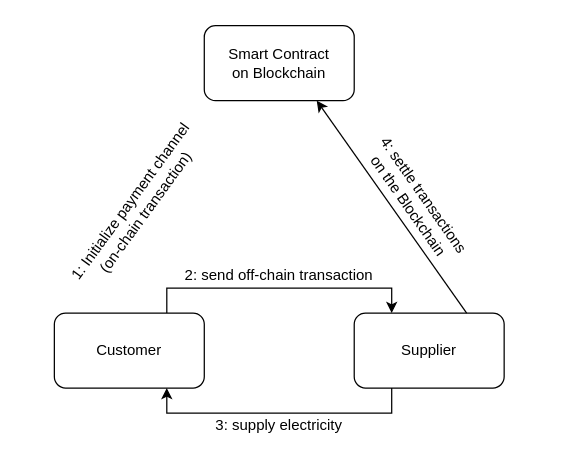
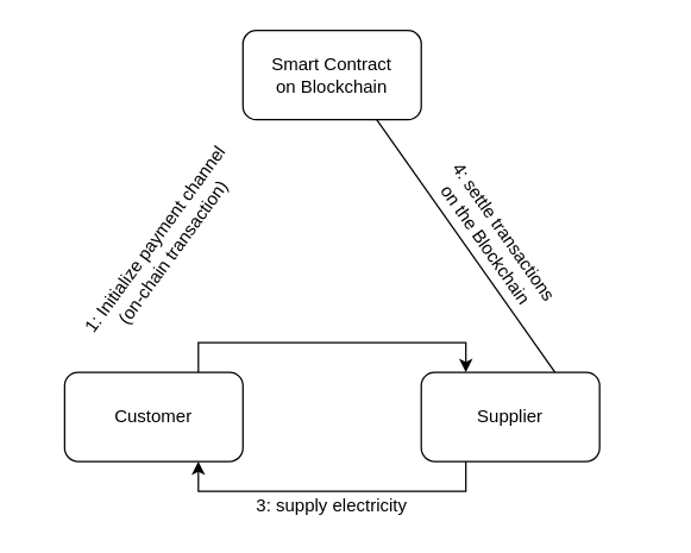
  <mxCell id="0" />
  <mxCell id="1" parent="0" />
  <mxCell id="2" value="Smart Contract&lt;br&gt;on Blockchain&lt;br&gt;" style="rounded=1;whiteSpace=wrap;html=1;" vertex="1" parent="1"><mxGeometry x="163" y="20" width="120" height="60" as="geometry" /></mxCell>
  <mxCell id="3" style="edgeStyle=orthogonalEdgeStyle;orthogonalLoop=1;jettySize=auto;html=1;exitX=0.75;exitY=0;exitDx=0;exitDy=0;entryX=0.25;entryY=0;entryDx=0;entryDy=0;rounded=0;" edge="1" parent="1" source="4" target="6"><mxGeometry relative="1" as="geometry"><Array as="points"><mxPoint x="133" y="230" /><mxPoint x="313" y="230" /></Array></mxGeometry></mxCell>
  <mxCell id="4" value="Customer" style="rounded=1;whiteSpace=wrap;html=1;" vertex="1" parent="1"><mxGeometry x="43" y="250" width="120" height="60" as="geometry" /></mxCell>
  <mxCell id="5" style="edgeStyle=orthogonalEdgeStyle;rounded=0;orthogonalLoop=1;jettySize=auto;html=1;exitX=0.25;exitY=1;exitDx=0;exitDy=0;entryX=0.75;entryY=1;entryDx=0;entryDy=0;" edge="1" parent="1" source="6" target="4"><mxGeometry relative="1" as="geometry" /></mxCell>
  <mxCell id="6" value="Supplier" style="rounded=1;whiteSpace=wrap;html=1;" vertex="1" parent="1"><mxGeometry x="283" y="250" width="120" height="60" as="geometry" /></mxCell>
- <mxCell id="7" value="" style="endArrow=classic;html=1;exitX=0.75;exitY=0;exitDx=0;exitDy=0;entryX=0.75;entryY=1;entryDx=0;entryDy=0;" edge="1" parent="1" source="6" target="2"><mxGeometry width="50" height="50" relative="1" as="geometry"><mxPoint x="330" y="140" as="sourcePoint" /><mxPoint x="380" y="90" as="targetPoint" /></mxGeometry></mxCell>
+ <mxCell id="7" value="" style="endArrow=none;html=1;exitX=0.75;exitY=0;exitDx=0;exitDy=0;entryX=0.75;entryY=1;entryDx=0;entryDy=0;" edge="1" parent="1" source="6" target="2"><mxGeometry width="50" height="50" relative="1" as="geometry"><mxPoint x="330" y="140" as="sourcePoint" /><mxPoint x="380" y="90" as="targetPoint" /></mxGeometry></mxCell>
  <mxCell id="8" value="1: Initialize payment channel&lt;br&gt;(on-chain transaction)&lt;br&gt;" style="text;html=1;strokeColor=none;fillColor=none;align=center;verticalAlign=middle;whiteSpace=wrap;rounded=0;rotation=306;" vertex="1" parent="1"><mxGeometry x="20" y="155" width="180" height="20" as="geometry" /></mxCell>
- <mxCell id="9" value="2: send off-chain transaction" style="text;html=1;strokeColor=none;fillColor=none;align=center;verticalAlign=middle;whiteSpace=wrap;rounded=0;" vertex="1" parent="1"><mxGeometry x="138" y="210" width="170" height="20" as="geometry" /></mxCell>
  <mxCell id="10" value="3: supply electricity" style="text;html=1;strokeColor=none;fillColor=none;align=center;verticalAlign=middle;whiteSpace=wrap;rounded=0;" vertex="1" parent="1"><mxGeometry x="128" y="330" width="190" height="20" as="geometry" /></mxCell>
  <mxCell id="11" value="4: settle transactions&lt;br&gt;on the Blockchain" style="text;html=1;strokeColor=none;fillColor=none;align=center;verticalAlign=middle;whiteSpace=wrap;rounded=0;rotation=55;" vertex="1" parent="1"><mxGeometry x="223" y="150" width="220" height="20" as="geometry" /></mxCell>
